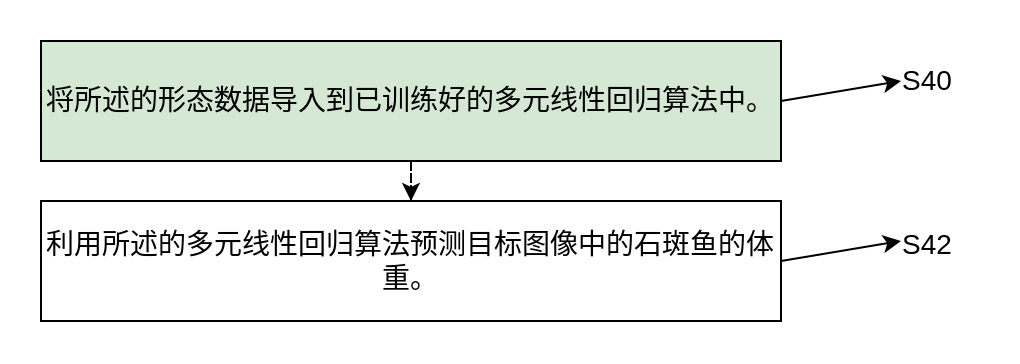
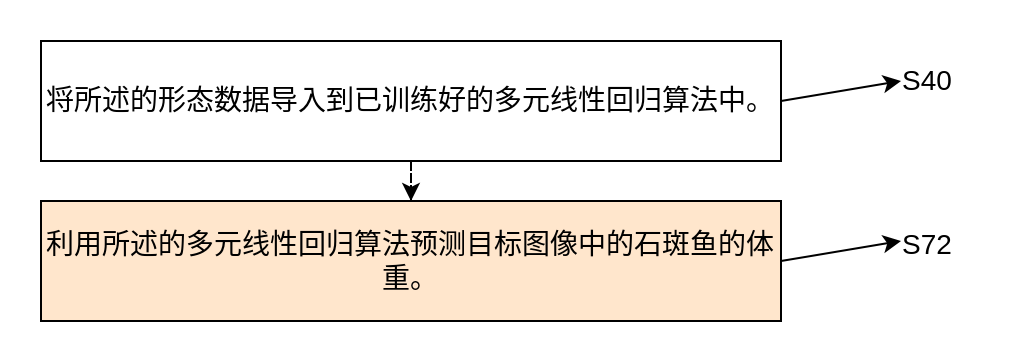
  <mxCell id="0" />
  <mxCell id="1" parent="0" />
  <mxCell id="2" style="edgeStyle=orthogonalEdgeStyle;rounded=0;orthogonalLoop=1;jettySize=auto;html=1;entryX=0.5;entryY=0;entryDx=0;entryDy=0;fontSize=14;dashed=1;" edge="1" parent="1" source="3" target="5"><mxGeometry relative="1" as="geometry" /></mxCell>
- <mxCell id="3" value="&lt;font style=&quot;font-size: 14px;&quot;&gt;将所述的形态数据导入到已训练好的多元线性回归算法中。&lt;/font&gt;" style="rounded=0;whiteSpace=wrap;html=1;fillColor=#d5e8d4;" vertex="1" parent="1"><mxGeometry x="20" y="20" width="370" height="60" as="geometry" /></mxCell>
+ <mxCell id="3" value="&lt;font style=&quot;font-size: 14px;&quot;&gt;将所述的形态数据导入到已训练好的多元线性回归算法中。&lt;/font&gt;" style="rounded=0;whiteSpace=wrap;html=1;" vertex="1" parent="1"><mxGeometry x="20" y="20" width="370" height="60" as="geometry" /></mxCell>
  <mxCell id="4" style="edgeStyle=orthogonalEdgeStyle;rounded=0;orthogonalLoop=1;jettySize=auto;html=1;exitX=0.75;exitY=1;exitDx=0;exitDy=0;entryX=0.75;entryY=0.833;entryDx=0;entryDy=0;entryPerimeter=0;fontSize=14;" edge="1" parent="1" source="5" target="5"><mxGeometry relative="1" as="geometry" /></mxCell>
- <mxCell id="5" value="&lt;font style=&quot;font-size: 14px;&quot;&gt;利用所述的多元线性回归算法预测目标图像中的石斑鱼的体重。&lt;/font&gt;" style="rounded=0;whiteSpace=wrap;html=1;" vertex="1" parent="1"><mxGeometry x="20" y="100" width="370" height="60" as="geometry" /></mxCell>
+ <mxCell id="5" value="&lt;font style=&quot;font-size: 14px;&quot;&gt;利用所述的多元线性回归算法预测目标图像中的石斑鱼的体重。&lt;/font&gt;" style="rounded=0;whiteSpace=wrap;html=1;fillColor=#ffe6cc;" vertex="1" parent="1"><mxGeometry x="20" y="100" width="370" height="60" as="geometry" /></mxCell>
  <mxCell id="6" value="" style="endArrow=classic;html=1;rounded=0;fontSize=14;" edge="1" parent="1"><mxGeometry width="50" height="50" relative="1" as="geometry"><mxPoint x="390" y="130" as="sourcePoint" /><mxPoint x="450" y="120" as="targetPoint" /></mxGeometry></mxCell>
  <mxCell id="7" value="" style="endArrow=classic;html=1;rounded=0;fontSize=14;" edge="1" parent="1"><mxGeometry width="50" height="50" relative="1" as="geometry"><mxPoint x="390" y="50" as="sourcePoint" /><mxPoint x="450" y="40" as="targetPoint" /></mxGeometry></mxCell>
  <mxCell id="8" value="S40" style="text;html=1;align=center;verticalAlign=middle;resizable=0;points=[];autosize=1;strokeColor=none;fillColor=none;fontSize=14;" vertex="1" parent="1"><mxGeometry x="438" y="25" width="50" height="30" as="geometry" /></mxCell>
- <mxCell id="9" value="S42" style="text;html=1;align=center;verticalAlign=middle;resizable=0;points=[];autosize=1;strokeColor=none;fillColor=none;fontSize=14;" vertex="1" parent="1"><mxGeometry x="438" y="107" width="50" height="30" as="geometry" /></mxCell>
+ <mxCell id="9" value="S72" style="text;html=1;align=center;verticalAlign=middle;resizable=0;points=[];autosize=1;strokeColor=none;fillColor=none;fontSize=14;" vertex="1" parent="1"><mxGeometry x="438" y="107" width="50" height="30" as="geometry" /></mxCell>
